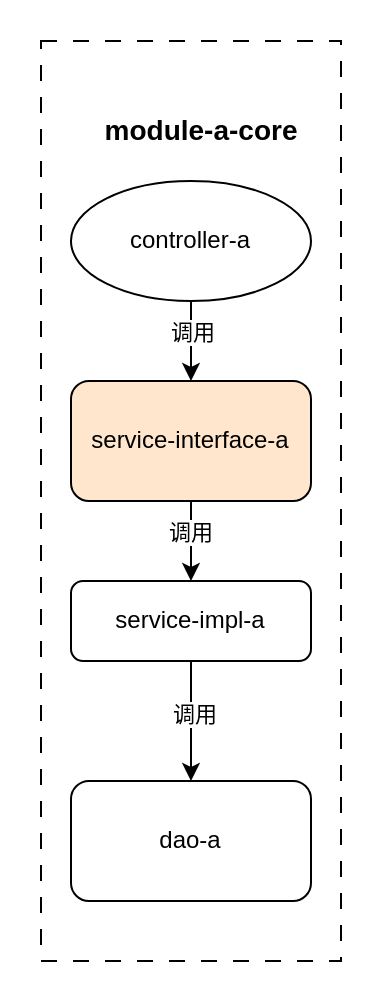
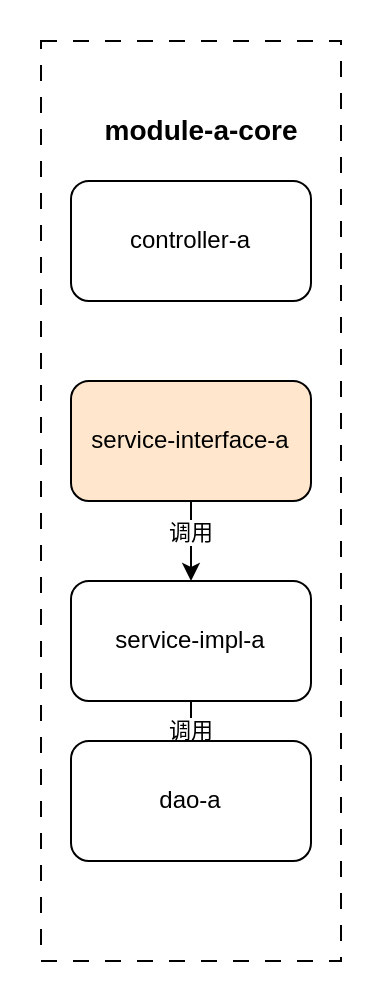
  <mxCell id="0" />
  <mxCell id="1" parent="0" />
  <mxCell id="2" value="" style="rounded=0;whiteSpace=wrap;html=1;dashed=1;dashPattern=8 8;" vertex="1" parent="1"><mxGeometry x="20" y="20" width="150" height="460" as="geometry" /></mxCell>
- <mxCell id="3" style="edgeStyle=orthogonalEdgeStyle;rounded=0;orthogonalLoop=1;jettySize=auto;html=1;exitX=0.5;exitY=1;exitDx=0;exitDy=0;" edge="1" parent="1" source="5" target="8"><mxGeometry relative="1" as="geometry" /></mxCell>
- <mxCell id="4" value="调用" style="edgeLabel;html=1;align=center;verticalAlign=middle;resizable=0;points=[];" vertex="1" connectable="0" parent="3"><mxGeometry x="-0.226" relative="1" as="geometry"><mxPoint as="offset" /></mxGeometry></mxCell>
- <mxCell id="5" value="&lt;span style=&quot;background-color: transparent; color: light-dark(rgb(0, 0, 0), rgb(255, 255, 255));&quot;&gt;controller-a&lt;/span&gt;" style="ellipse;whiteSpace=wrap;html=1;" vertex="1" parent="1"><mxGeometry x="35" y="90" width="120" height="60" as="geometry" /></mxCell>
+ <mxCell id="5" value="&lt;span style=&quot;background-color: transparent; color: light-dark(rgb(0, 0, 0), rgb(255, 255, 255));&quot;&gt;controller-a&lt;/span&gt;" style="rounded=1;whiteSpace=wrap;html=1;" vertex="1" parent="1"><mxGeometry x="35" y="90" width="120" height="60" as="geometry" /></mxCell>
  <mxCell id="6" style="edgeStyle=orthogonalEdgeStyle;rounded=0;orthogonalLoop=1;jettySize=auto;html=1;exitX=0.5;exitY=1;exitDx=0;exitDy=0;" edge="1" parent="1" source="8" target="11"><mxGeometry relative="1" as="geometry" /></mxCell>
  <mxCell id="7" value="调用" style="edgeLabel;html=1;align=center;verticalAlign=middle;resizable=0;points=[];" vertex="1" connectable="0" parent="6"><mxGeometry x="-0.226" y="-1" relative="1" as="geometry"><mxPoint as="offset" /></mxGeometry></mxCell>
  <mxCell id="8" value="&lt;span style=&quot;background-color: transparent; color: light-dark(rgb(0, 0, 0), rgb(255, 255, 255));&quot;&gt;service-&lt;/span&gt;&lt;span style=&quot;background-color: transparent; color: light-dark(rgb(0, 0, 0), rgb(255, 255, 255));&quot;&gt;interface-a&lt;/span&gt;" style="rounded=1;whiteSpace=wrap;html=1;fillColor=#ffe6cc;" vertex="1" parent="1"><mxGeometry x="35" y="190" width="120" height="60" as="geometry" /></mxCell>
  <mxCell id="9" style="edgeStyle=orthogonalEdgeStyle;rounded=0;orthogonalLoop=1;jettySize=auto;html=1;exitX=0.5;exitY=1;exitDx=0;exitDy=0;" edge="1" parent="1" source="11" target="13"><mxGeometry relative="1" as="geometry" /></mxCell>
  <mxCell id="10" value="调用" style="edgeLabel;html=1;align=center;verticalAlign=middle;resizable=0;points=[];" vertex="1" connectable="0" parent="9"><mxGeometry x="-0.139" y="1" relative="1" as="geometry"><mxPoint as="offset" /></mxGeometry></mxCell>
- <mxCell id="11" value="&lt;span style=&quot;background-color: transparent; color: light-dark(rgb(0, 0, 0), rgb(255, 255, 255));&quot;&gt;service-impl-a&lt;/span&gt;" style="rounded=1;whiteSpace=wrap;html=1;" vertex="1" parent="1"><mxGeometry x="35" y="290" width="120" height="40" as="geometry" /></mxCell>
+ <mxCell id="11" value="&lt;span style=&quot;background-color: transparent; color: light-dark(rgb(0, 0, 0), rgb(255, 255, 255));&quot;&gt;service-impl-a&lt;/span&gt;" style="rounded=1;whiteSpace=wrap;html=1;" vertex="1" parent="1"><mxGeometry x="35" y="290" width="120" height="60" as="geometry" /></mxCell>
  <mxCell id="12" value="&lt;b&gt;&lt;font style=&quot;font-size: 14px;&quot;&gt;module-a-core&lt;/font&gt;&lt;/b&gt;" style="text;html=1;align=center;verticalAlign=middle;whiteSpace=wrap;rounded=0;" vertex="1" parent="1"><mxGeometry x="33.75" y="50" width="132.5" height="30" as="geometry" /></mxCell>
- <mxCell id="13" value="&lt;span style=&quot;background-color: transparent; color: light-dark(rgb(0, 0, 0), rgb(255, 255, 255));&quot;&gt;dao-a&lt;/span&gt;" style="rounded=1;whiteSpace=wrap;html=1;" vertex="1" parent="1"><mxGeometry x="35" y="390" width="120" height="60" as="geometry" /></mxCell>
+ <mxCell id="13" value="&lt;span style=&quot;background-color: transparent; color: light-dark(rgb(0, 0, 0), rgb(255, 255, 255));&quot;&gt;dao-a&lt;/span&gt;" style="rounded=1;whiteSpace=wrap;html=1;" vertex="1" parent="1"><mxGeometry x="35" y="370" width="120" height="60" as="geometry" /></mxCell>
